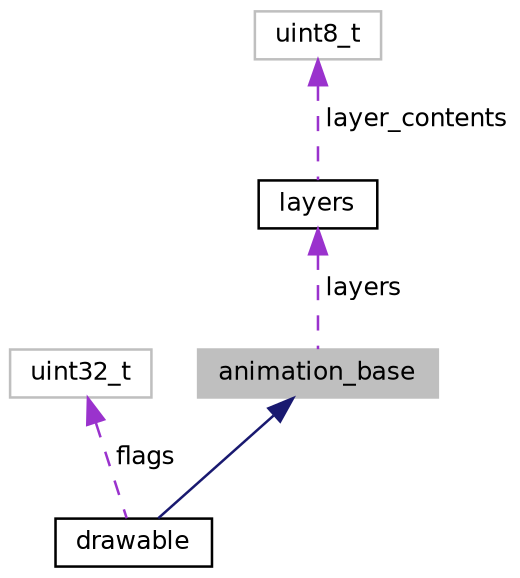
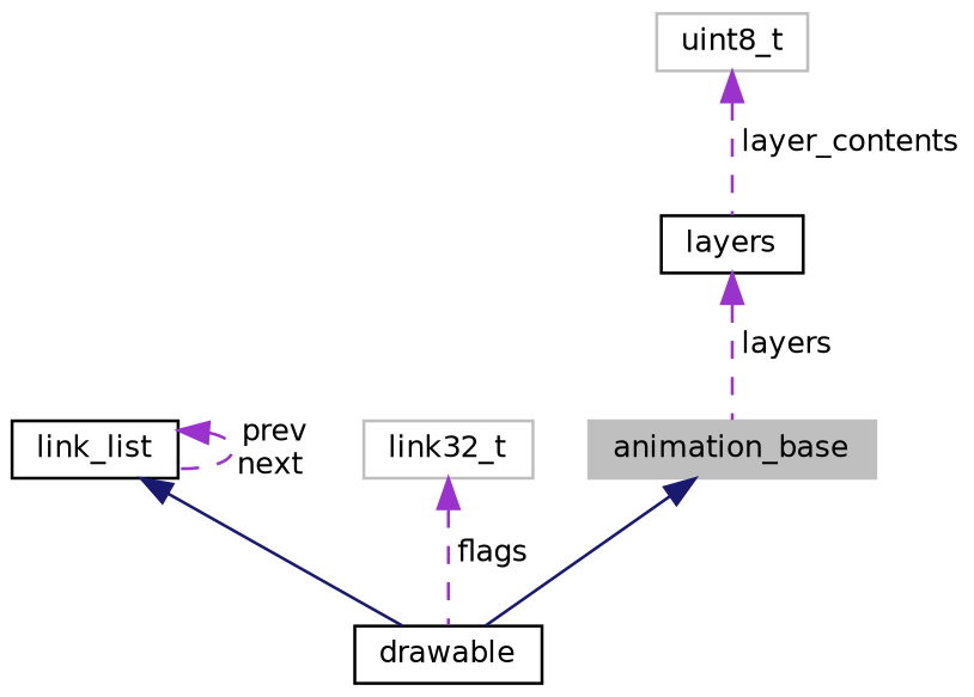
  digraph {
    node [color=grey75 fillcolor=white fontname=Helvetica fontsize=10 shape=record style=filled]
    edge [color=darkorchid3 dir=back fontname=Helvetica fontsize=10 labelfontname=Helvetica labelfontsize=10 style=dashed]
    n1 [fillcolor=grey75 fontcolor=black height=0.2 label=animation_base width=0.4]
    n2 [color=black height=0.2 label=drawable width=0.4]
-   n4 [height=0.2 label=uint32_t width=0.4]
+   n3 [color=black height=0.2 label=link_list width=0.4]
+   n4 [height=0.2 label=link32_t width=0.4]
    n5 [color=black height=0.2 label=layers width=0.4]
    n6 [height=0.2 label=uint8_t width=0.4]
    n1 -> n2 [color=midnightblue style=solid]
+   n3 -> n2 [color=midnightblue style=solid]
+   n3 -> n3 [label=" prev\nnext"]
    n4 -> n2 [label=" flags"]
    n5 -> n1 [label=" layers"]
    n6 -> n5 [label=" layer_contents"]
  }
